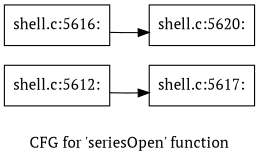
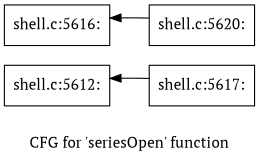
  digraph {
    fontname="PT Serif"
    label="CFG for 'seriesOpen' function"
    rankdir=LR
    node [fontname="PT Serif" shape=record]
    edge [fontname="PT Serif"]
    n1 [label="{shell.c:5612:}"]
    n2 [label="{shell.c:5617:}"]
    n3 [label="{shell.c:5616:}"]
    n4 [label="{shell.c:5620:}"]
-   n1 -> n2
-   n3 -> n4
+   n2 -> n1
+   n4 -> n3
  }
